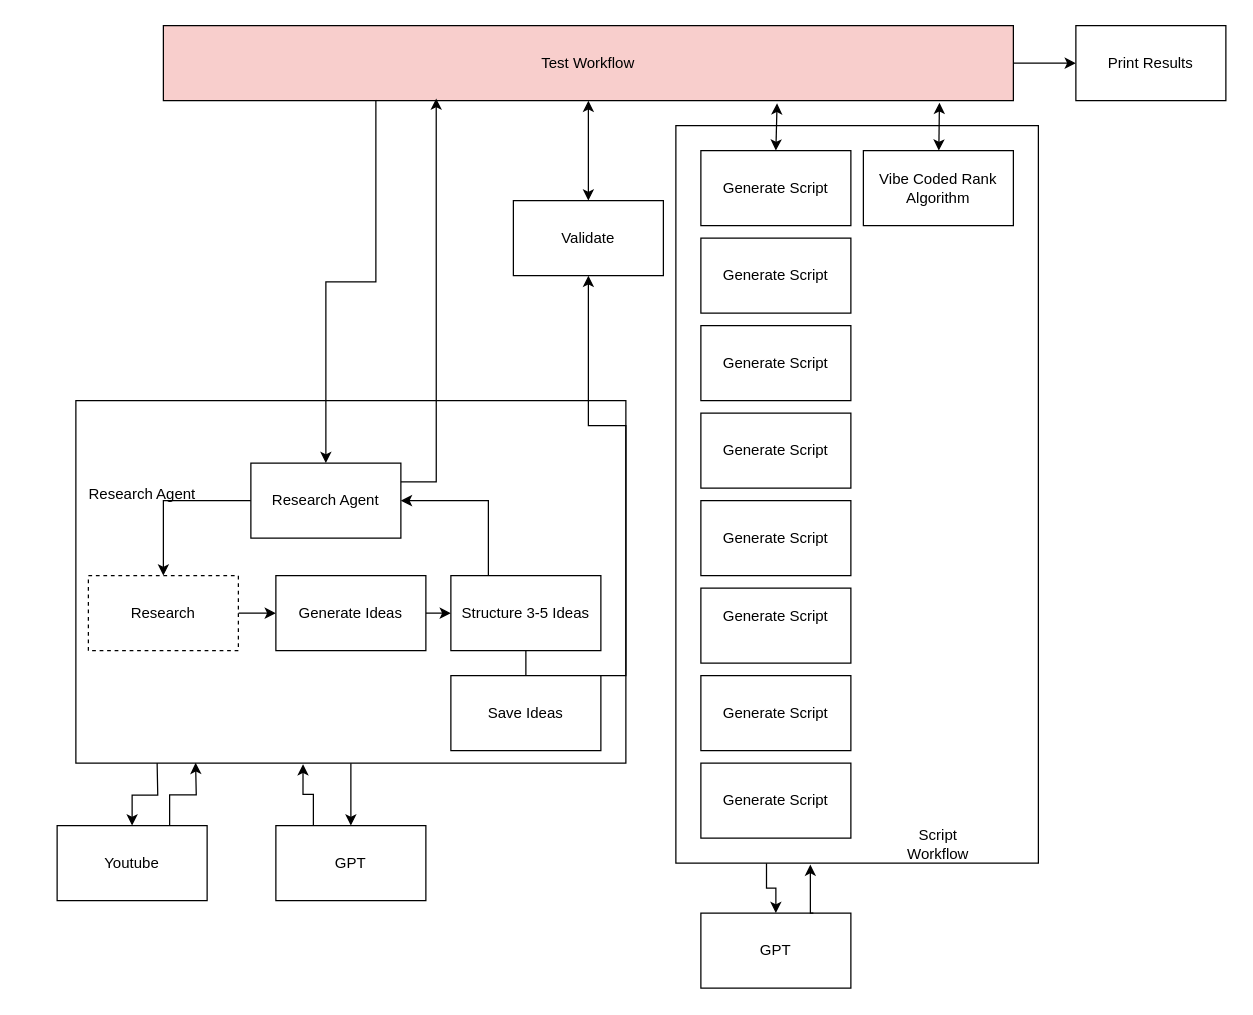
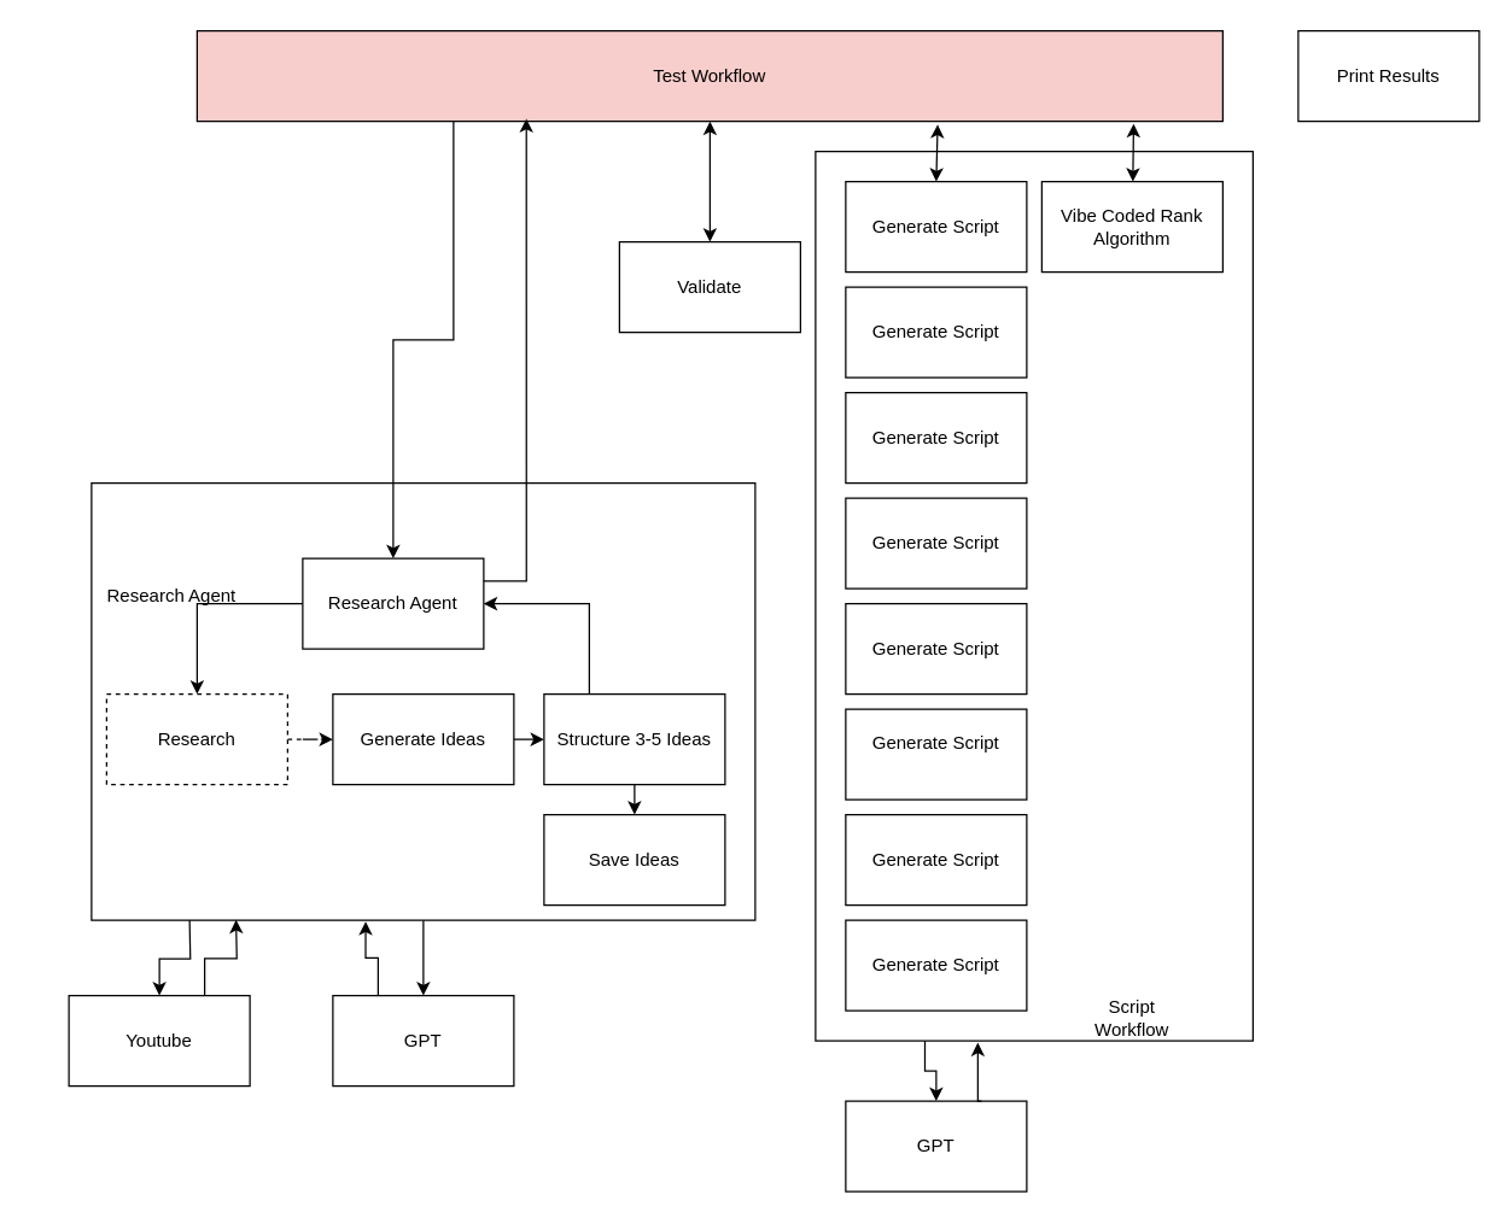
  <mxCell id="0" />
  <mxCell id="1" parent="0" />
  <mxCell id="2" style="edgeStyle=orthogonalEdgeStyle;rounded=0;orthogonalLoop=1;jettySize=auto;html=1;exitX=0.25;exitY=1;exitDx=0;exitDy=0;" edge="1" parent="1" source="3" target="42"><mxGeometry relative="1" as="geometry"><Array as="points"><mxPoint x="612" y="710" /><mxPoint x="620" y="710" /></Array></mxGeometry></mxCell>
  <mxCell id="3" value="" style="rounded=0;whiteSpace=wrap;html=1;" vertex="1" parent="1"><mxGeometry x="540" y="100" width="290" height="590" as="geometry" /></mxCell>
  <mxCell id="4" value="" style="edgeStyle=orthogonalEdgeStyle;rounded=0;orthogonalLoop=1;jettySize=auto;html=1;" edge="1" parent="1" source="5" target="39"><mxGeometry relative="1" as="geometry" /></mxCell>
  <mxCell id="5" value="" style="rounded=0;whiteSpace=wrap;html=1;" vertex="1" parent="1"><mxGeometry x="60" y="320" width="440" height="290" as="geometry" /></mxCell>
  <mxCell id="6" style="edgeStyle=orthogonalEdgeStyle;rounded=0;orthogonalLoop=1;jettySize=auto;html=1;exitX=0.25;exitY=1;exitDx=0;exitDy=0;" edge="1" parent="1" source="8" target="10"><mxGeometry relative="1" as="geometry" /></mxCell>
- <mxCell id="7" style="edgeStyle=orthogonalEdgeStyle;rounded=0;orthogonalLoop=1;jettySize=auto;html=1;exitX=1;exitY=0.5;exitDx=0;exitDy=0;" edge="1" parent="1" source="8" target="34"><mxGeometry relative="1" as="geometry" /></mxCell>
  <mxCell id="8" value="Test Workflow" style="rounded=0;whiteSpace=wrap;html=1;fillColor=#f8cecc;" vertex="1" parent="1"><mxGeometry x="130" y="20" width="680" height="60" as="geometry" /></mxCell>
  <mxCell id="9" style="edgeStyle=orthogonalEdgeStyle;rounded=0;orthogonalLoop=1;jettySize=auto;html=1;exitX=0;exitY=0.5;exitDx=0;exitDy=0;entryX=0.5;entryY=0;entryDx=0;entryDy=0;" edge="1" parent="1" source="10" target="14"><mxGeometry relative="1" as="geometry" /></mxCell>
  <mxCell id="10" value="Research Agent" style="rounded=0;whiteSpace=wrap;html=1;" vertex="1" parent="1"><mxGeometry x="200" y="370" width="120" height="60" as="geometry" /></mxCell>
  <mxCell id="11" value="Validate" style="rounded=0;whiteSpace=wrap;html=1;" vertex="1" parent="1"><mxGeometry x="410" y="160" width="120" height="60" as="geometry" /></mxCell>
  <mxCell id="12" value="Generate Script" style="rounded=0;whiteSpace=wrap;html=1;" vertex="1" parent="1"><mxGeometry x="560" y="120" width="120" height="60" as="geometry" /></mxCell>
- <mxCell id="13" style="edgeStyle=orthogonalEdgeStyle;rounded=0;orthogonalLoop=1;jettySize=auto;html=1;exitX=1;exitY=0.5;exitDx=0;exitDy=0;" edge="1" parent="1" source="14" target="17"><mxGeometry relative="1" as="geometry"><mxPoint x="250" y="640" as="targetPoint" /></mxGeometry></mxCell>
+ <mxCell id="13" style="edgeStyle=orthogonalEdgeStyle;rounded=0;orthogonalLoop=1;jettySize=auto;html=1;exitX=1;exitY=0.5;exitDx=0;exitDy=0;dashed=1;" edge="1" parent="1" source="14" target="17"><mxGeometry relative="1" as="geometry"><mxPoint x="250" y="640" as="targetPoint" /></mxGeometry></mxCell>
  <mxCell id="14" value="Research" style="rounded=0;whiteSpace=wrap;html=1;dashed=1;" vertex="1" parent="1"><mxGeometry x="70" y="460" width="120" height="60" as="geometry" /></mxCell>
  <mxCell id="15" style="edgeStyle=orthogonalEdgeStyle;rounded=0;orthogonalLoop=1;jettySize=auto;html=1;exitX=0.5;exitY=1;exitDx=0;exitDy=0;" edge="1" parent="1"><mxGeometry relative="1" as="geometry"><mxPoint x="310" y="670" as="sourcePoint" /><mxPoint x="310" y="670" as="targetPoint" /></mxGeometry></mxCell>
  <mxCell id="16" style="edgeStyle=orthogonalEdgeStyle;rounded=0;orthogonalLoop=1;jettySize=auto;html=1;exitX=1;exitY=0.5;exitDx=0;exitDy=0;entryX=0;entryY=0.5;entryDx=0;entryDy=0;" edge="1" parent="1" source="17" target="20"><mxGeometry relative="1" as="geometry" /></mxCell>
  <mxCell id="17" value="Generate Ideas" style="rounded=0;whiteSpace=wrap;html=1;" vertex="1" parent="1"><mxGeometry x="220" y="460" width="120" height="60" as="geometry" /></mxCell>
  <mxCell id="18" style="edgeStyle=orthogonalEdgeStyle;rounded=0;orthogonalLoop=1;jettySize=auto;html=1;entryX=1;entryY=0.5;entryDx=0;entryDy=0;" edge="1" parent="1" source="20" target="10"><mxGeometry relative="1" as="geometry"><Array as="points"><mxPoint x="390" y="400" /></Array></mxGeometry></mxCell>
- <mxCell id="19" style="edgeStyle=orthogonalEdgeStyle;rounded=0;orthogonalLoop=1;jettySize=auto;html=1;exitX=0.5;exitY=1;exitDx=0;exitDy=0;" edge="1" parent="1" source="20" target="11"><mxGeometry relative="1" as="geometry" /></mxCell>
+ <mxCell id="19" style="edgeStyle=orthogonalEdgeStyle;rounded=0;orthogonalLoop=1;jettySize=auto;html=1;exitX=0.5;exitY=1;exitDx=0;exitDy=0;entryX=0.5;entryY=0;entryDx=0;entryDy=0;" edge="1" parent="1" source="20" target="44"><mxGeometry relative="1" as="geometry" /></mxCell>
  <mxCell id="20" value="Structure 3-5 Ideas" style="rounded=0;whiteSpace=wrap;html=1;" vertex="1" parent="1"><mxGeometry x="360" y="460" width="120" height="60" as="geometry" /></mxCell>
  <mxCell id="21" style="edgeStyle=orthogonalEdgeStyle;rounded=0;orthogonalLoop=1;jettySize=auto;html=1;exitX=0.5;exitY=1;exitDx=0;exitDy=0;" edge="1" parent="1" source="10" target="10"><mxGeometry relative="1" as="geometry" /></mxCell>
  <mxCell id="22" style="edgeStyle=orthogonalEdgeStyle;rounded=0;orthogonalLoop=1;jettySize=auto;html=1;exitX=1;exitY=0.25;exitDx=0;exitDy=0;entryX=0.321;entryY=0.972;entryDx=0;entryDy=0;entryPerimeter=0;" edge="1" parent="1" source="10" target="8"><mxGeometry relative="1" as="geometry" /></mxCell>
  <mxCell id="23" value="" style="endArrow=classic;startArrow=classic;html=1;rounded=0;" edge="1" parent="1" target="8"><mxGeometry width="50" height="50" relative="1" as="geometry"><mxPoint x="470" y="160" as="sourcePoint" /><mxPoint x="480" y="320" as="targetPoint" /></mxGeometry></mxCell>
  <mxCell id="24" value="Generate Script" style="rounded=0;whiteSpace=wrap;html=1;" vertex="1" parent="1"><mxGeometry x="560" y="190" width="120" height="60" as="geometry" /></mxCell>
  <mxCell id="25" value="Generate Script" style="rounded=0;whiteSpace=wrap;html=1;" vertex="1" parent="1"><mxGeometry x="560" y="260" width="120" height="60" as="geometry" /></mxCell>
  <mxCell id="26" value="Generate Script" style="rounded=0;whiteSpace=wrap;html=1;" vertex="1" parent="1"><mxGeometry x="560" y="330" width="120" height="60" as="geometry" /></mxCell>
  <mxCell id="27" value="Generate Script" style="rounded=0;whiteSpace=wrap;html=1;" vertex="1" parent="1"><mxGeometry x="560" y="400" width="120" height="60" as="geometry" /></mxCell>
  <mxCell id="28" value="Generate Script&lt;div&gt;&lt;br&gt;&lt;/div&gt;" style="rounded=0;whiteSpace=wrap;html=1;" vertex="1" parent="1"><mxGeometry x="560" y="470" width="120" height="60" as="geometry" /></mxCell>
  <mxCell id="29" value="Generate Script" style="rounded=0;whiteSpace=wrap;html=1;" vertex="1" parent="1"><mxGeometry x="560" y="540" width="120" height="60" as="geometry" /></mxCell>
  <mxCell id="30" value="Generate Script" style="rounded=0;whiteSpace=wrap;html=1;" vertex="1" parent="1"><mxGeometry x="560" y="610" width="120" height="60" as="geometry" /></mxCell>
  <mxCell id="31" value="" style="endArrow=classic;startArrow=classic;html=1;rounded=0;entryX=0.722;entryY=1.036;entryDx=0;entryDy=0;entryPerimeter=0;exitX=0.5;exitY=0;exitDx=0;exitDy=0;" edge="1" parent="1" source="12" target="8"><mxGeometry width="50" height="50" relative="1" as="geometry"><mxPoint x="580" y="150" as="sourcePoint" /><mxPoint x="630" y="100" as="targetPoint" /></mxGeometry></mxCell>
  <mxCell id="32" value="Vibe Coded Rank Algorithm" style="rounded=0;whiteSpace=wrap;html=1;" vertex="1" parent="1"><mxGeometry x="690" y="120" width="120" height="60" as="geometry" /></mxCell>
  <mxCell id="33" value="" style="endArrow=classic;startArrow=classic;html=1;rounded=0;entryX=0.913;entryY=1.028;entryDx=0;entryDy=0;entryPerimeter=0;" edge="1" parent="1" source="32" target="8"><mxGeometry width="50" height="50" relative="1" as="geometry"><mxPoint x="740" y="310" as="sourcePoint" /><mxPoint x="790" y="260" as="targetPoint" /></mxGeometry></mxCell>
  <mxCell id="34" value="Print Results" style="rounded=0;whiteSpace=wrap;html=1;" vertex="1" parent="1"><mxGeometry x="860" y="20" width="120" height="60" as="geometry" /></mxCell>
  <mxCell id="35" style="edgeStyle=orthogonalEdgeStyle;rounded=0;orthogonalLoop=1;jettySize=auto;html=1;exitX=0.5;exitY=1;exitDx=0;exitDy=0;" edge="1" parent="1" target="37"><mxGeometry relative="1" as="geometry"><mxPoint x="125" y="610" as="sourcePoint" /></mxGeometry></mxCell>
  <mxCell id="36" value="Research Agent&amp;nbsp;" style="text;html=1;align=center;verticalAlign=middle;whiteSpace=wrap;rounded=0;" vertex="1" parent="1"><mxGeometry x="20" y="380" width="190" height="30" as="geometry" /></mxCell>
  <mxCell id="37" value="Youtube" style="rounded=0;whiteSpace=wrap;html=1;" vertex="1" parent="1"><mxGeometry x="45" y="660" width="120" height="60" as="geometry" /></mxCell>
  <mxCell id="38" style="edgeStyle=orthogonalEdgeStyle;rounded=0;orthogonalLoop=1;jettySize=auto;html=1;exitX=0.75;exitY=0;exitDx=0;exitDy=0;entryX=0.662;entryY=0.99;entryDx=0;entryDy=0;entryPerimeter=0;" edge="1" parent="1" source="37"><mxGeometry relative="1" as="geometry"><mxPoint x="155.78" y="609.7" as="targetPoint" /></mxGeometry></mxCell>
  <mxCell id="39" value="GPT" style="rounded=0;whiteSpace=wrap;html=1;" vertex="1" parent="1"><mxGeometry x="220" y="660" width="120" height="60" as="geometry" /></mxCell>
  <mxCell id="40" style="edgeStyle=orthogonalEdgeStyle;rounded=0;orthogonalLoop=1;jettySize=auto;html=1;exitX=0.25;exitY=0;exitDx=0;exitDy=0;entryX=0.413;entryY=1.003;entryDx=0;entryDy=0;entryPerimeter=0;" edge="1" parent="1" source="39" target="5"><mxGeometry relative="1" as="geometry" /></mxCell>
  <mxCell id="41" value="Script Workflow" style="text;html=1;align=center;verticalAlign=middle;whiteSpace=wrap;rounded=0;" vertex="1" parent="1"><mxGeometry x="720" y="660" width="60" height="30" as="geometry" /></mxCell>
  <mxCell id="42" value="GPT" style="rounded=0;whiteSpace=wrap;html=1;" vertex="1" parent="1"><mxGeometry x="560" y="730" width="120" height="60" as="geometry" /></mxCell>
  <mxCell id="43" style="edgeStyle=orthogonalEdgeStyle;rounded=0;orthogonalLoop=1;jettySize=auto;html=1;exitX=0.75;exitY=0;exitDx=0;exitDy=0;entryX=0.371;entryY=1.002;entryDx=0;entryDy=0;entryPerimeter=0;" edge="1" parent="1" source="42" target="3"><mxGeometry relative="1" as="geometry" /></mxCell>
  <mxCell id="44" value="Save Ideas" style="rounded=0;whiteSpace=wrap;html=1;" vertex="1" parent="1"><mxGeometry x="360" y="540" width="120" height="60" as="geometry" /></mxCell>
